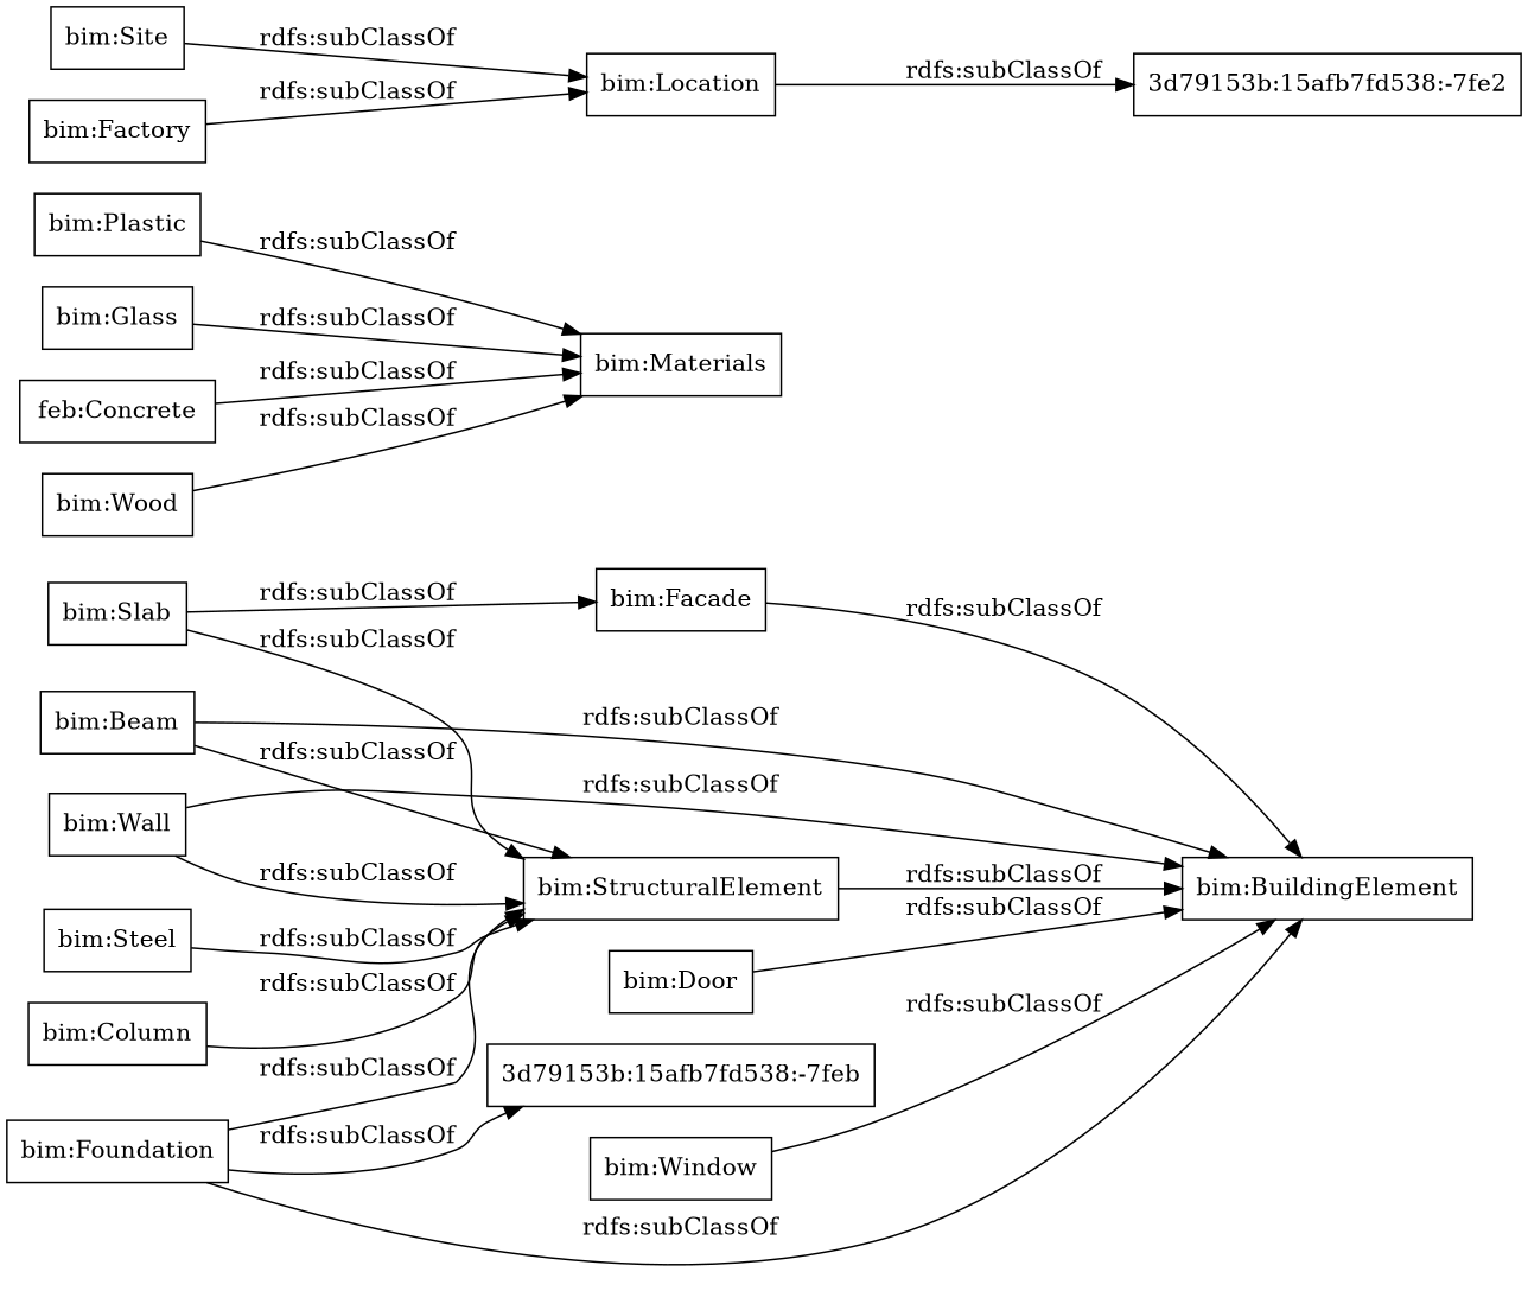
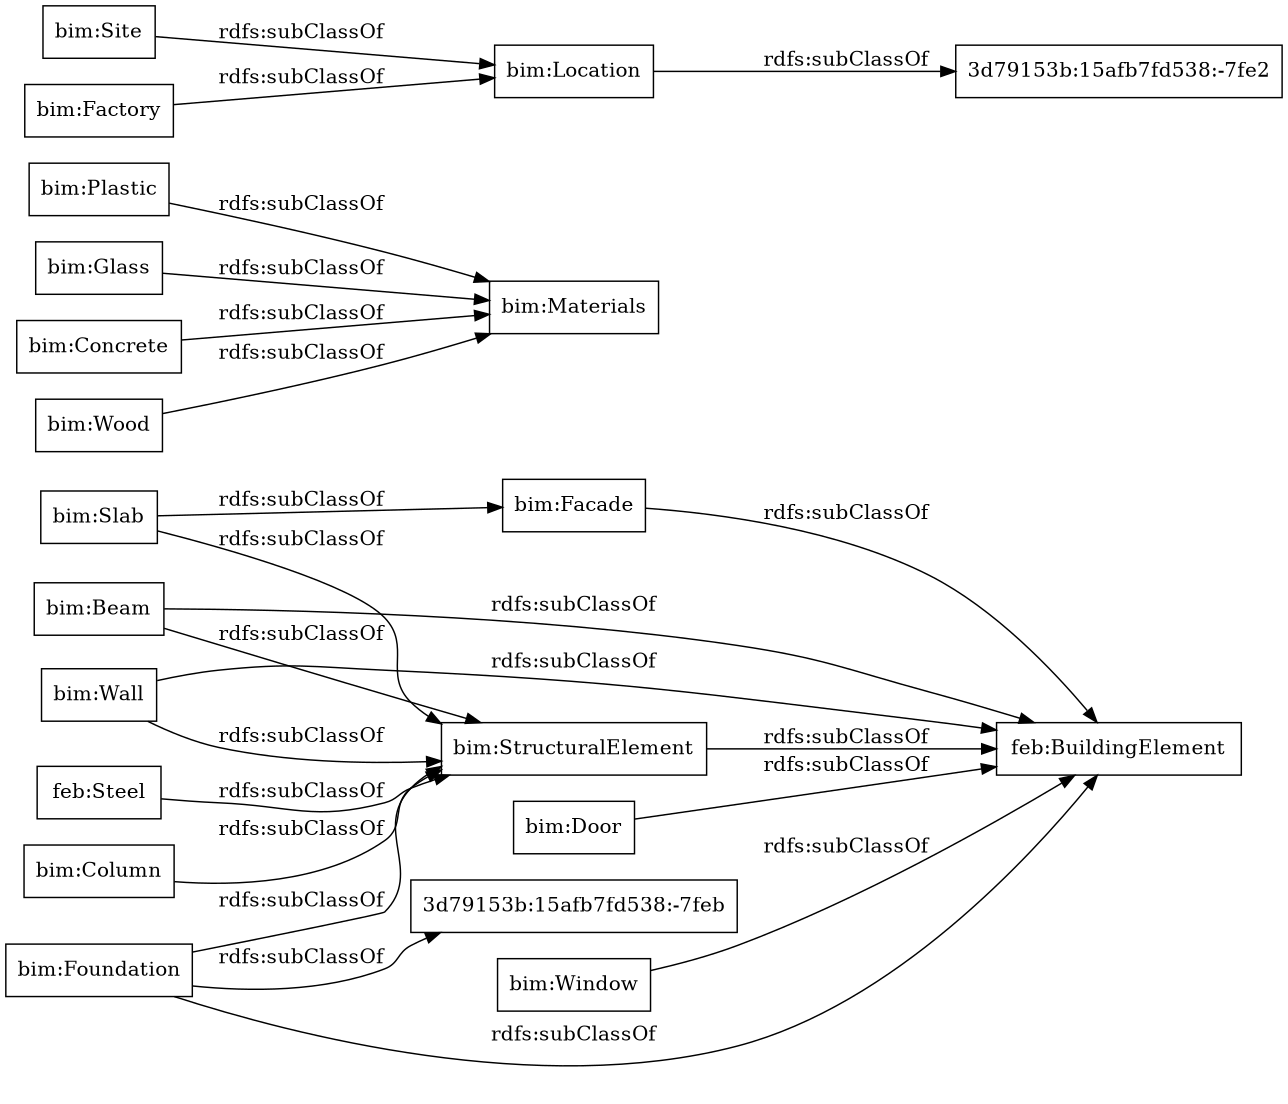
  digraph {
    rankdir=LR
    node [color=black shape=rectangle]
    "bim:Slab"
    "bim:StructuralElement"
    "bim:Facade"
-   "bim:BuildingElement"
+   "bim:BuildingElement" [label="feb:BuildingElement"]
    "bim:Wall"
    "bim:Beam"
    "bim:Plastic"
    "bim:Materials"
    "bim:Glass"
-   "bim:Concrete" [label="feb:Concrete"]
+   "bim:Concrete"
    "bim:Location"
    "3d79153b:15afb7fd538:-7fe2"
    "bim:Door"
-   "bim:Steel"
+   "bim:Steel" [label="feb:Steel"]
    "bim:Site"
    "bim:Foundation"
    "3d79153b:15afb7fd538:-7feb"
    "bim:Wood"
    "bim:Column"
    "bim:Factory"
    "bim:Window"
    "bim:Slab" -> "bim:StructuralElement" [label="rdfs:subClassOf"]
    "bim:Slab" -> "bim:Facade" [label="rdfs:subClassOf"]
    "bim:StructuralElement" -> "bim:BuildingElement" [label="rdfs:subClassOf"]
    "bim:Facade" -> "bim:BuildingElement" [label="rdfs:subClassOf"]
    "bim:Wall" -> "bim:StructuralElement" [label="rdfs:subClassOf"]
    "bim:Wall" -> "bim:BuildingElement" [label="rdfs:subClassOf"]
    "bim:Beam" -> "bim:StructuralElement" [label="rdfs:subClassOf"]
    "bim:Beam" -> "bim:BuildingElement" [label="rdfs:subClassOf"]
    "bim:Plastic" -> "bim:Materials" [label="rdfs:subClassOf"]
    "bim:Glass" -> "bim:Materials" [label="rdfs:subClassOf"]
    "bim:Concrete" -> "bim:Materials" [label="rdfs:subClassOf"]
    "bim:Location" -> "3d79153b:15afb7fd538:-7fe2" [label="rdfs:subClassOf"]
    "bim:Door" -> "bim:BuildingElement" [label="rdfs:subClassOf"]
    "bim:Steel" -> "bim:StructuralElement" [label="rdfs:subClassOf"]
    "bim:Site" -> "bim:Location" [label="rdfs:subClassOf"]
    "bim:Foundation" -> "bim:StructuralElement" [label="rdfs:subClassOf"]
    "bim:Foundation" -> "bim:BuildingElement" [label="rdfs:subClassOf"]
    "bim:Foundation" -> "3d79153b:15afb7fd538:-7feb" [label="rdfs:subClassOf"]
    "bim:Wood" -> "bim:Materials" [label="rdfs:subClassOf"]
    "bim:Column" -> "bim:StructuralElement" [label="rdfs:subClassOf"]
    "bim:Factory" -> "bim:Location" [label="rdfs:subClassOf"]
    "bim:Window" -> "bim:BuildingElement" [label="rdfs:subClassOf"]
  }
